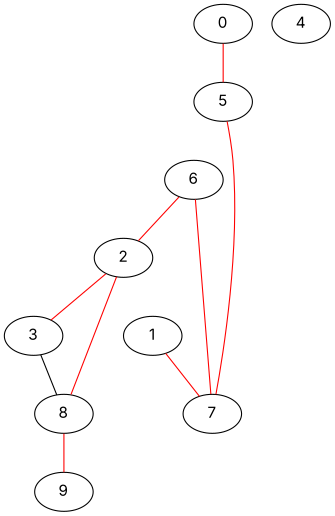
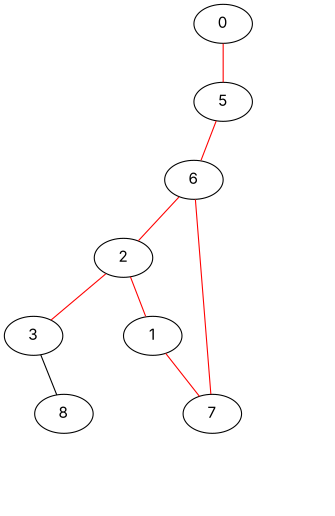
  graph {
    fontname=Inter
    node [fontname=Inter]
    edge [color=red fontname=Inter]
    0
    5
    6
    2
    7
    1
    3
    8
-   9
-   4
    0 -- 5
-   5 -- 7
+   5 -- 6
    6 -- 2
    6 -- 7
    2 -- 3
-   2 -- 8
+   2 -- 1
    1 -- 7
    3 -- 8 [color=black]
-   8 -- 9
  }
